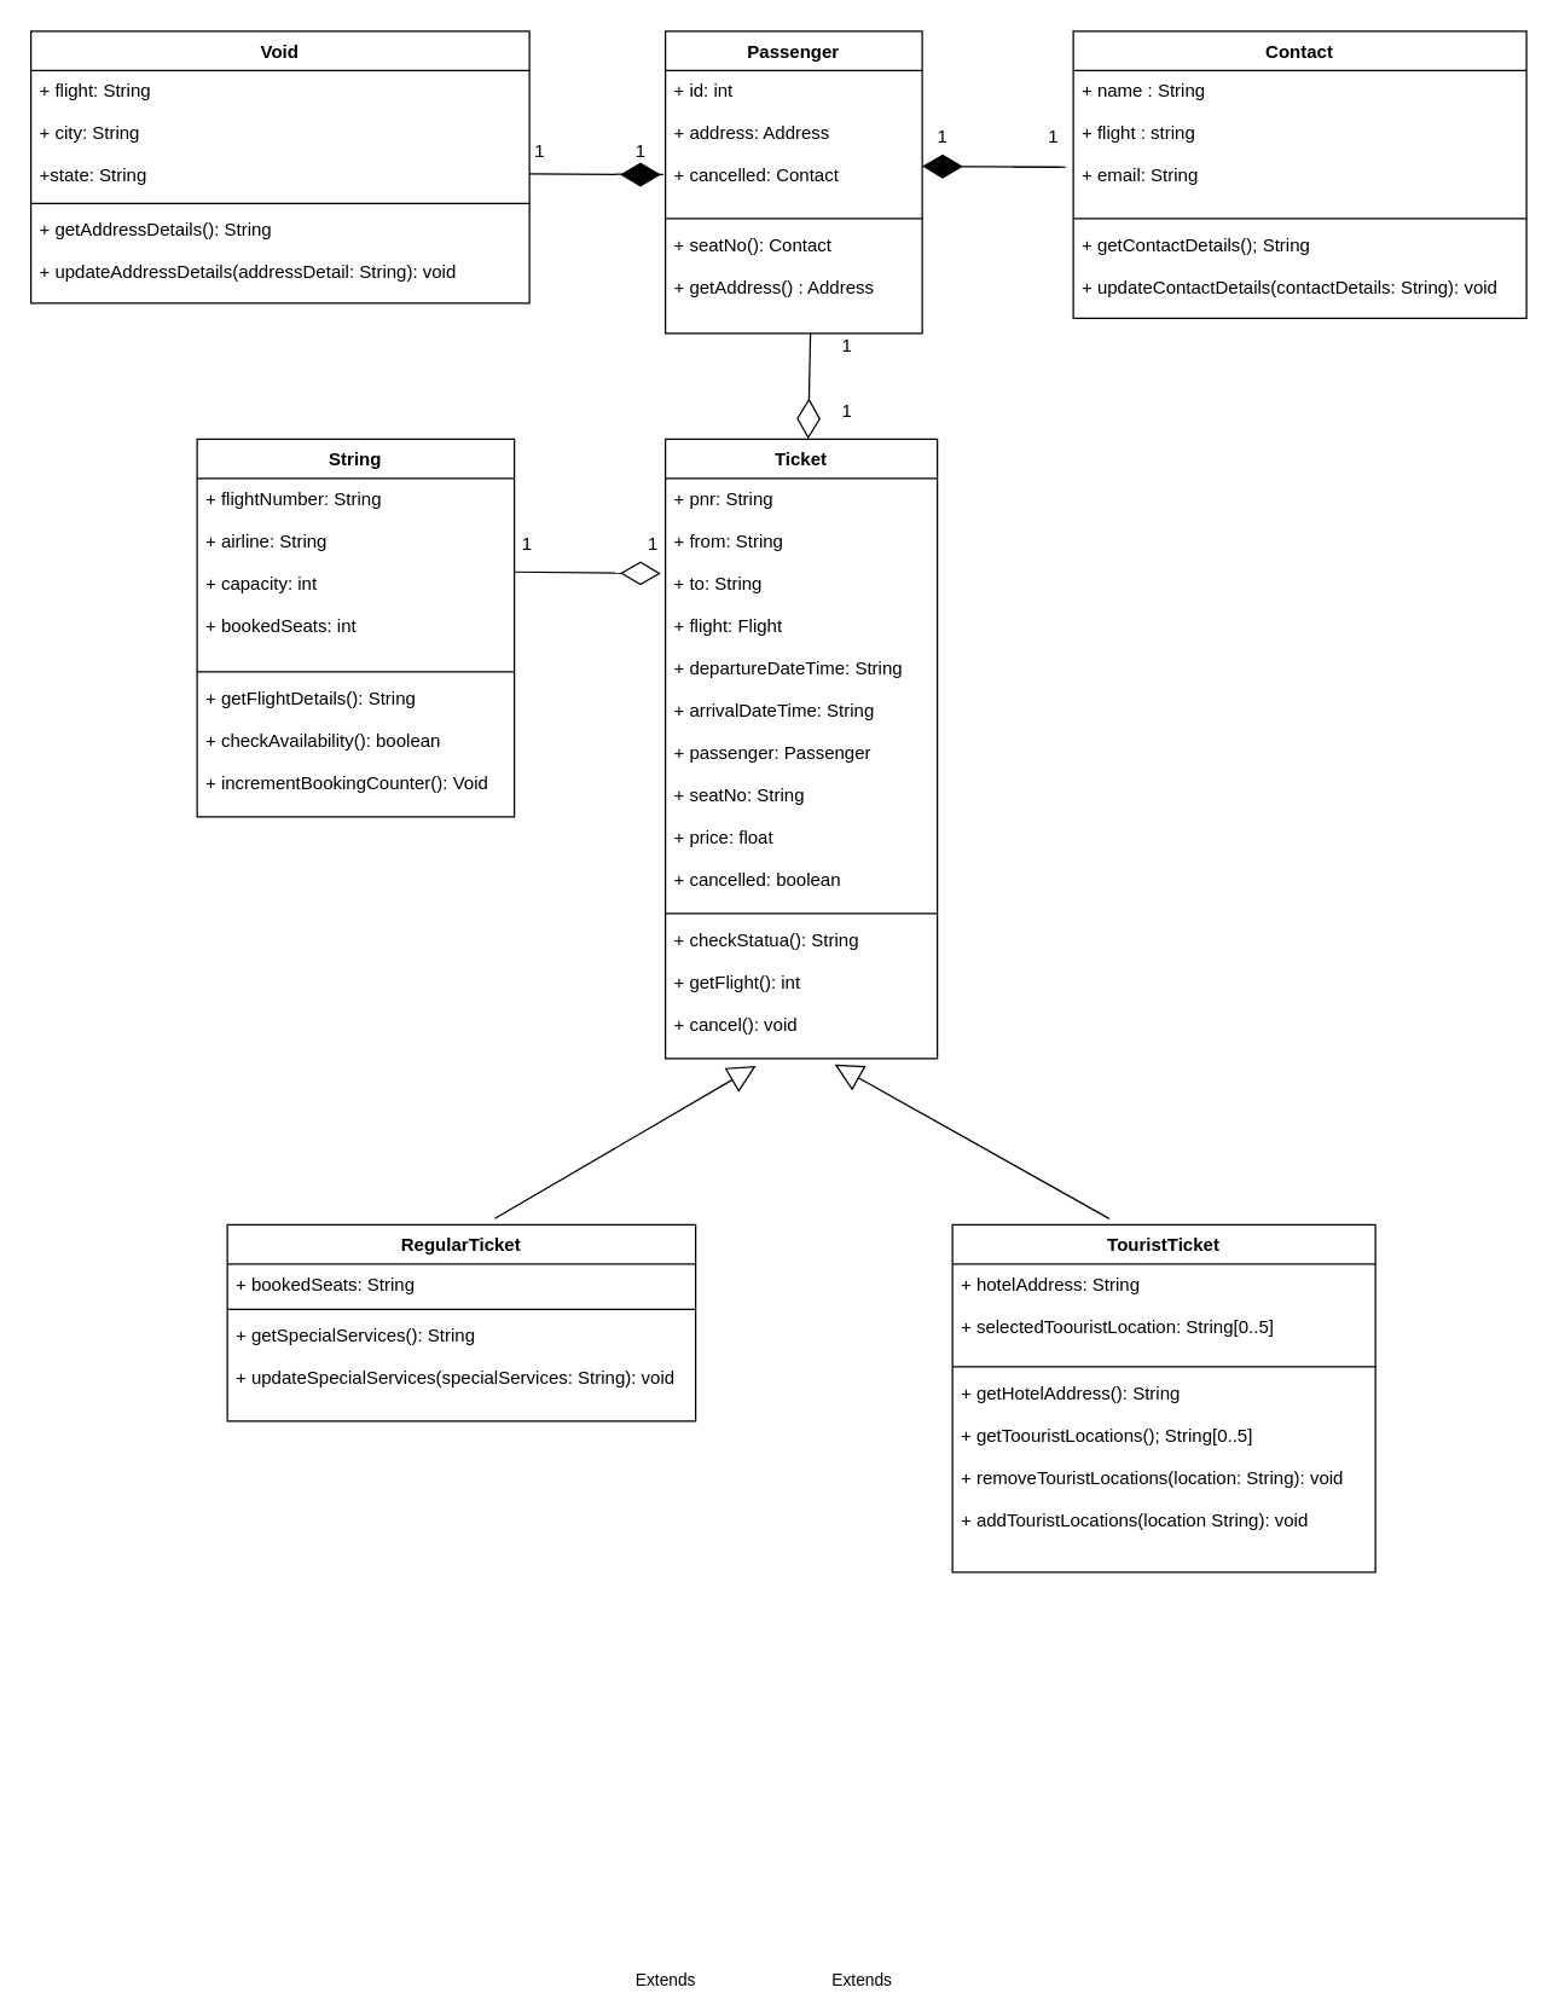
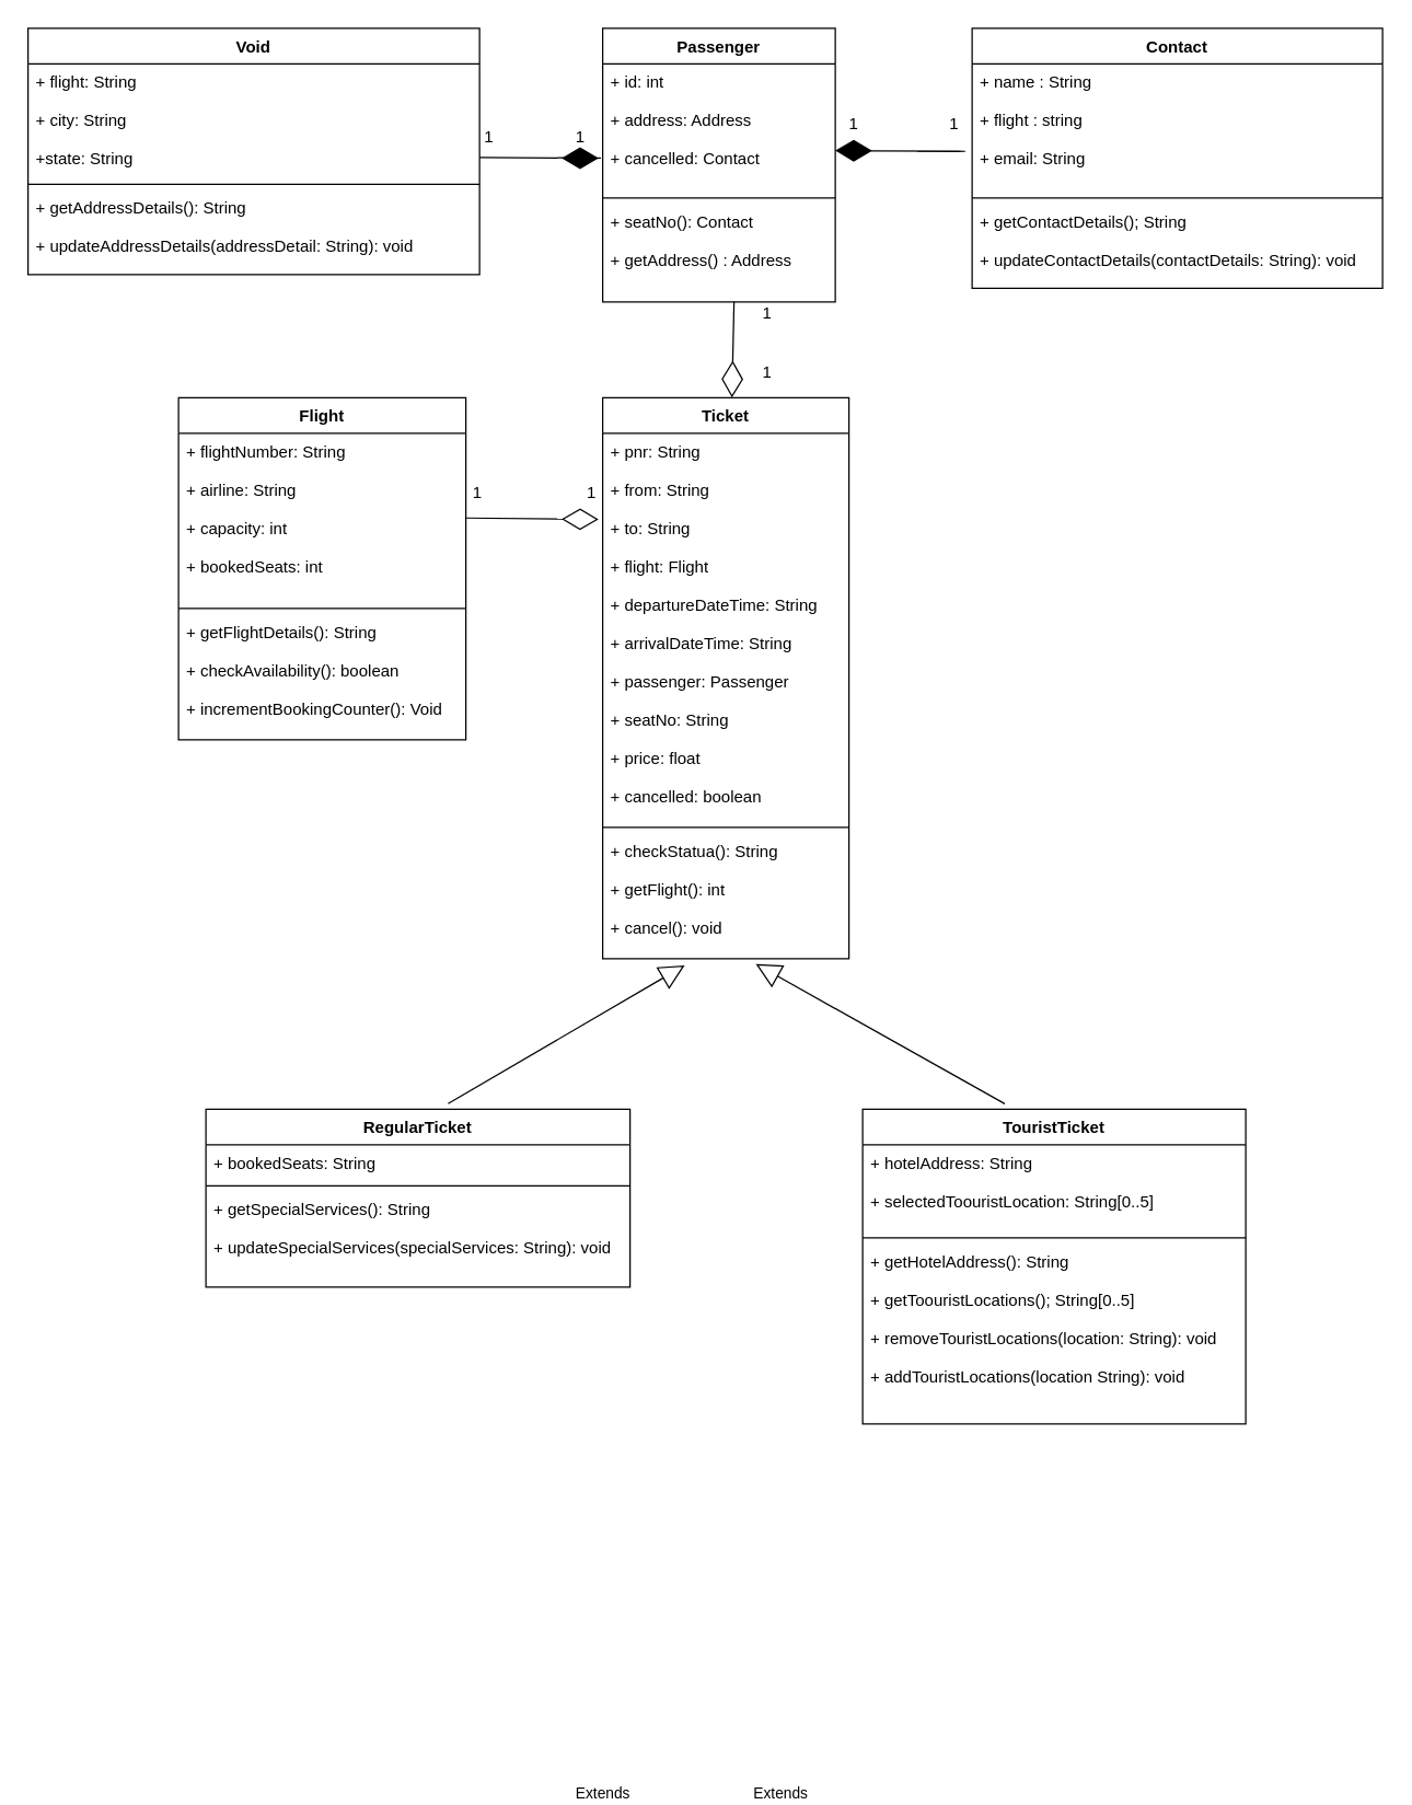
  <mxCell id="0" />
  <mxCell id="1" parent="0" />
  <mxCell id="2" value="Void" style="swimlane;fontStyle=1;align=center;verticalAlign=top;childLayout=stackLayout;horizontal=1;startSize=26;horizontalStack=0;resizeParent=1;resizeParentMax=0;resizeLast=0;collapsible=1;marginBottom=0;" vertex="1" parent="1"><mxGeometry x="20" y="20" width="330" height="180" as="geometry" /></mxCell>
  <mxCell id="3" value="+ flight: String&#10;&#10;+ city: String&#10;&#10;+state: String" style="text;strokeColor=none;fillColor=none;align=left;verticalAlign=top;spacingLeft=4;spacingRight=4;overflow=hidden;rotatable=0;points=[[0,0.5],[1,0.5]];portConstraint=eastwest;" vertex="1" parent="2"><mxGeometry y="26" width="330" height="84" as="geometry" /></mxCell>
  <mxCell id="4" value="" style="line;strokeWidth=1;fillColor=none;align=left;verticalAlign=middle;spacingTop=-1;spacingLeft=3;spacingRight=3;rotatable=0;labelPosition=right;points=[];portConstraint=eastwest;" vertex="1" parent="2"><mxGeometry y="110" width="330" height="8" as="geometry" /></mxCell>
  <mxCell id="5" value="+ getAddressDetails(): String&#10;&#10;+ updateAddressDetails(addressDetail: String): void" style="text;strokeColor=none;fillColor=none;align=left;verticalAlign=top;spacingLeft=4;spacingRight=4;overflow=hidden;rotatable=0;points=[[0,0.5],[1,0.5]];portConstraint=eastwest;" vertex="1" parent="2"><mxGeometry y="118" width="330" height="62" as="geometry" /></mxCell>
  <mxCell id="6" value="Passenger" style="swimlane;fontStyle=1;align=center;verticalAlign=top;childLayout=stackLayout;horizontal=1;startSize=26;horizontalStack=0;resizeParent=1;resizeParentMax=0;resizeLast=0;collapsible=1;marginBottom=0;fontColor=#000000;" vertex="1" parent="1"><mxGeometry x="440" y="20" width="170" height="200" as="geometry" /></mxCell>
  <mxCell id="7" value="+ id: int&#10;&#10;+ address: Address&#10;&#10;+ cancelled: Contact" style="text;strokeColor=none;fillColor=none;align=left;verticalAlign=top;spacingLeft=4;spacingRight=4;overflow=hidden;rotatable=0;points=[[0,0.5],[1,0.5]];portConstraint=eastwest;" vertex="1" parent="6"><mxGeometry y="26" width="170" height="94" as="geometry" /></mxCell>
  <mxCell id="8" value="" style="line;strokeWidth=1;fillColor=none;align=left;verticalAlign=middle;spacingTop=-1;spacingLeft=3;spacingRight=3;rotatable=0;labelPosition=right;points=[];portConstraint=eastwest;" vertex="1" parent="6"><mxGeometry y="120" width="170" height="8" as="geometry" /></mxCell>
  <mxCell id="9" value="+ seatNo(): Contact&#10;&#10;+ getAddress() : Address" style="text;strokeColor=none;fillColor=none;align=left;verticalAlign=top;spacingLeft=4;spacingRight=4;overflow=hidden;rotatable=0;points=[[0,0.5],[1,0.5]];portConstraint=eastwest;" vertex="1" parent="6"><mxGeometry y="128" width="170" height="72" as="geometry" /></mxCell>
  <mxCell id="10" value="Contact" style="swimlane;fontStyle=1;align=center;verticalAlign=top;childLayout=stackLayout;horizontal=1;startSize=26;horizontalStack=0;resizeParent=1;resizeParentMax=0;resizeLast=0;collapsible=1;marginBottom=0;fontColor=#000000;" vertex="1" parent="1"><mxGeometry x="710" y="20" width="300" height="190" as="geometry" /></mxCell>
  <mxCell id="11" value="+ name : String&#10;&#10;+ flight : string&#10;&#10;+ email: String" style="text;strokeColor=none;fillColor=none;align=left;verticalAlign=top;spacingLeft=4;spacingRight=4;overflow=hidden;rotatable=0;points=[[0,0.5],[1,0.5]];portConstraint=eastwest;" vertex="1" parent="10"><mxGeometry y="26" width="300" height="94" as="geometry" /></mxCell>
  <mxCell id="12" value="" style="line;strokeWidth=1;fillColor=none;align=left;verticalAlign=middle;spacingTop=-1;spacingLeft=3;spacingRight=3;rotatable=0;labelPosition=right;points=[];portConstraint=eastwest;" vertex="1" parent="10"><mxGeometry y="120" width="300" height="8" as="geometry" /></mxCell>
  <mxCell id="13" value="+ getContactDetails(); String&#10;&#10;+ updateContactDetails(contactDetails: String): void" style="text;strokeColor=none;fillColor=none;align=left;verticalAlign=top;spacingLeft=4;spacingRight=4;overflow=hidden;rotatable=0;points=[[0,0.5],[1,0.5]];portConstraint=eastwest;" vertex="1" parent="10"><mxGeometry y="128" width="300" height="62" as="geometry" /></mxCell>
  <mxCell id="14" value="" style="endArrow=diamondThin;endFill=1;endSize=24;html=1;fontColor=#000000;exitX=1;exitY=0.815;exitDx=0;exitDy=0;exitPerimeter=0;" edge="1" parent="1" source="3"><mxGeometry width="160" relative="1" as="geometry"><mxPoint x="360" y="114.5" as="sourcePoint" /><mxPoint x="410" y="115" as="targetPoint" /><Array as="points"><mxPoint x="440" y="115" /></Array></mxGeometry></mxCell>
  <mxCell id="15" value="" style="endArrow=diamondThin;endFill=1;endSize=24;html=1;fontColor=#000000;exitX=1;exitY=0.815;exitDx=0;exitDy=0;exitPerimeter=0;" edge="1" parent="1"><mxGeometry width="160" relative="1" as="geometry"><mxPoint x="670" y="110.04" as="sourcePoint" /><mxPoint x="610" y="109.5" as="targetPoint" /><Array as="points"><mxPoint x="710" y="110" /></Array></mxGeometry></mxCell>
  <mxCell id="16" value="Ticket" style="swimlane;fontStyle=1;align=center;verticalAlign=top;childLayout=stackLayout;horizontal=1;startSize=26;horizontalStack=0;resizeParent=1;resizeParentMax=0;resizeLast=0;collapsible=1;marginBottom=0;fontColor=#000000;" vertex="1" parent="1"><mxGeometry x="440" y="290" width="180" height="410" as="geometry" /></mxCell>
  <mxCell id="17" value="+ pnr: String&#10;&#10;+ from: String&#10;&#10;+ to: String&#10;&#10;+ flight: Flight&#10;&#10;+ departureDateTime: String&#10;&#10;+ arrivalDateTime: String&#10;&#10;+ passenger: Passenger&#10;&#10;+ seatNo: String&#10;&#10;+ price: float&#10;&#10;+ cancelled: boolean&#10;&#10;&#10;&#10;&#10;" style="text;strokeColor=none;fillColor=none;align=left;verticalAlign=top;spacingLeft=4;spacingRight=4;overflow=hidden;rotatable=0;points=[[0,0.5],[1,0.5]];portConstraint=eastwest;" vertex="1" parent="16"><mxGeometry y="26" width="180" height="284" as="geometry" /></mxCell>
  <mxCell id="18" value="" style="line;strokeWidth=1;fillColor=none;align=left;verticalAlign=middle;spacingTop=-1;spacingLeft=3;spacingRight=3;rotatable=0;labelPosition=right;points=[];portConstraint=eastwest;" vertex="1" parent="16"><mxGeometry y="310" width="180" height="8" as="geometry" /></mxCell>
  <mxCell id="19" value="+ checkStatua(): String&#10;&#10;+ getFlight(): int&#10;&#10;+ cancel(): void" style="text;strokeColor=none;fillColor=none;align=left;verticalAlign=top;spacingLeft=4;spacingRight=4;overflow=hidden;rotatable=0;points=[[0,0.5],[1,0.5]];portConstraint=eastwest;" vertex="1" parent="16"><mxGeometry y="318" width="180" height="92" as="geometry" /></mxCell>
- <mxCell id="20" value="String" style="swimlane;fontStyle=1;align=center;verticalAlign=top;childLayout=stackLayout;horizontal=1;startSize=26;horizontalStack=0;resizeParent=1;resizeParentMax=0;resizeLast=0;collapsible=1;marginBottom=0;fontColor=#000000;" vertex="1" parent="1"><mxGeometry x="130" y="290" width="210" height="250" as="geometry" /></mxCell>
+ <mxCell id="20" value="Flight" style="swimlane;fontStyle=1;align=center;verticalAlign=top;childLayout=stackLayout;horizontal=1;startSize=26;horizontalStack=0;resizeParent=1;resizeParentMax=0;resizeLast=0;collapsible=1;marginBottom=0;fontColor=#000000;" vertex="1" parent="1"><mxGeometry x="130" y="290" width="210" height="250" as="geometry" /></mxCell>
  <mxCell id="21" value="+ flightNumber: String&#10;&#10;+ airline: String&#10;&#10;+ capacity: int&#10;&#10;+ bookedSeats: int" style="text;strokeColor=none;fillColor=none;align=left;verticalAlign=top;spacingLeft=4;spacingRight=4;overflow=hidden;rotatable=0;points=[[0,0.5],[1,0.5]];portConstraint=eastwest;" vertex="1" parent="20"><mxGeometry y="26" width="210" height="124" as="geometry" /></mxCell>
  <mxCell id="22" value="" style="line;strokeWidth=1;fillColor=none;align=left;verticalAlign=middle;spacingTop=-1;spacingLeft=3;spacingRight=3;rotatable=0;labelPosition=right;points=[];portConstraint=eastwest;" vertex="1" parent="20"><mxGeometry y="150" width="210" height="8" as="geometry" /></mxCell>
  <mxCell id="23" value="+ getFlightDetails(): String&#10;&#10;+ checkAvailability(): boolean&#10;&#10;+ incrementBookingCounter(): Void" style="text;strokeColor=none;fillColor=none;align=left;verticalAlign=top;spacingLeft=4;spacingRight=4;overflow=hidden;rotatable=0;points=[[0,0.5],[1,0.5]];portConstraint=eastwest;" vertex="1" parent="20"><mxGeometry y="158" width="210" height="92" as="geometry" /></mxCell>
  <mxCell id="24" value="" style="endArrow=diamondThin;endFill=0;endSize=24;html=1;exitX=1;exitY=0.5;exitDx=0;exitDy=0;entryX=-0.017;entryY=0.222;entryDx=0;entryDy=0;entryPerimeter=0;" edge="1" parent="1" source="21" target="17"><mxGeometry width="160" relative="1" as="geometry"><mxPoint x="310" y="380" as="sourcePoint" /><mxPoint x="470" y="380" as="targetPoint" /></mxGeometry></mxCell>
  <mxCell id="25" value="" style="endArrow=diamondThin;endFill=0;endSize=24;html=1;" edge="1" parent="1" target="16"><mxGeometry width="160" relative="1" as="geometry"><mxPoint x="536" y="220" as="sourcePoint" /><mxPoint x="600" y="330" as="targetPoint" /><Array as="points" /></mxGeometry></mxCell>
  <mxCell id="26" value="RegularTicket" style="swimlane;fontStyle=1;align=center;verticalAlign=top;childLayout=stackLayout;horizontal=1;startSize=26;horizontalStack=0;resizeParent=1;resizeParentMax=0;resizeLast=0;collapsible=1;marginBottom=0;fontColor=#000000;" vertex="1" parent="1"><mxGeometry x="150" y="810" width="310" height="130" as="geometry" /></mxCell>
  <mxCell id="27" value="+ bookedSeats: String" style="text;strokeColor=none;fillColor=none;align=left;verticalAlign=top;spacingLeft=4;spacingRight=4;overflow=hidden;rotatable=0;points=[[0,0.5],[1,0.5]];portConstraint=eastwest;" vertex="1" parent="26"><mxGeometry y="26" width="310" height="26" as="geometry" /></mxCell>
  <mxCell id="28" value="" style="line;strokeWidth=1;fillColor=none;align=left;verticalAlign=middle;spacingTop=-1;spacingLeft=3;spacingRight=3;rotatable=0;labelPosition=right;points=[];portConstraint=eastwest;" vertex="1" parent="26"><mxGeometry y="52" width="310" height="8" as="geometry" /></mxCell>
  <mxCell id="29" value="+ getSpecialServices(): String&#10;&#10;+ updateSpecialServices(specialServices: String): void" style="text;strokeColor=none;fillColor=none;align=left;verticalAlign=top;spacingLeft=4;spacingRight=4;overflow=hidden;rotatable=0;points=[[0,0.5],[1,0.5]];portConstraint=eastwest;" vertex="1" parent="26"><mxGeometry y="60" width="310" height="70" as="geometry" /></mxCell>
  <mxCell id="30" value="TouristTicket" style="swimlane;fontStyle=1;align=center;verticalAlign=top;childLayout=stackLayout;horizontal=1;startSize=26;horizontalStack=0;resizeParent=1;resizeParentMax=0;resizeLast=0;collapsible=1;marginBottom=0;fontColor=#000000;" vertex="1" parent="1"><mxGeometry x="630" y="810" width="280" height="230" as="geometry" /></mxCell>
  <mxCell id="31" value="+ hotelAddress: String&#10;&#10;+ selectedToouristLocation: String[0..5]" style="text;strokeColor=none;fillColor=none;align=left;verticalAlign=top;spacingLeft=4;spacingRight=4;overflow=hidden;rotatable=0;points=[[0,0.5],[1,0.5]];portConstraint=eastwest;" vertex="1" parent="30"><mxGeometry y="26" width="280" height="64" as="geometry" /></mxCell>
  <mxCell id="32" value="" style="line;strokeWidth=1;fillColor=none;align=left;verticalAlign=middle;spacingTop=-1;spacingLeft=3;spacingRight=3;rotatable=0;labelPosition=right;points=[];portConstraint=eastwest;" vertex="1" parent="30"><mxGeometry y="90" width="280" height="8" as="geometry" /></mxCell>
  <mxCell id="33" value="+ getHotelAddress(): String&#10;&#10;+ getToouristLocations(); String[0..5]&#10;&#10;+ removeTouristLocations(location: String): void&#10;&#10;+ addTouristLocations(location String): void" style="text;strokeColor=none;fillColor=none;align=left;verticalAlign=top;spacingLeft=4;spacingRight=4;overflow=hidden;rotatable=0;points=[[0,0.5],[1,0.5]];portConstraint=eastwest;" vertex="1" parent="30"><mxGeometry y="98" width="280" height="132" as="geometry" /></mxCell>
  <mxCell id="34" value="Extends" style="endArrow=block;endSize=16;endFill=0;html=1;entryX=0.333;entryY=1.054;entryDx=0;entryDy=0;entryPerimeter=0;exitX=0.571;exitY=-0.031;exitDx=0;exitDy=0;exitPerimeter=0;" edge="1" parent="1" source="26" target="19"><mxGeometry x="-1" y="-517" width="160" relative="1" as="geometry"><mxPoint x="360" y="770" as="sourcePoint" /><mxPoint x="520" y="770" as="targetPoint" /><mxPoint x="-148" y="58" as="offset" /></mxGeometry></mxCell>
  <mxCell id="35" value="Extends" style="endArrow=block;endSize=16;endFill=0;html=1;entryX=0.622;entryY=1.043;entryDx=0;entryDy=0;entryPerimeter=0;exitX=0.371;exitY=-0.017;exitDx=0;exitDy=0;exitPerimeter=0;" edge="1" parent="1" source="30" target="19"><mxGeometry x="-1" y="530" width="160" relative="1" as="geometry"><mxPoint x="710" y="770" as="sourcePoint" /><mxPoint x="550" y="770" as="targetPoint" /><mxPoint x="96" y="42" as="offset" /></mxGeometry></mxCell>
  <mxCell id="36" value="1&amp;nbsp; &amp;nbsp; &amp;nbsp; &amp;nbsp; &amp;nbsp; &amp;nbsp; &amp;nbsp; &amp;nbsp; &amp;nbsp; 1" style="text;html=1;resizable=0;autosize=1;align=center;verticalAlign=middle;points=[];fillColor=none;strokeColor=none;rounded=0;fontColor=#000000;" vertex="1" parent="1"><mxGeometry x="345" y="90" width="90" height="20" as="geometry" /></mxCell>
  <mxCell id="37" value="1&amp;nbsp; &amp;nbsp; &amp;nbsp; &amp;nbsp; &amp;nbsp; &amp;nbsp; &amp;nbsp; &amp;nbsp; &amp;nbsp; &amp;nbsp; 1" style="text;html=1;resizable=0;autosize=1;align=center;verticalAlign=middle;points=[];fillColor=none;strokeColor=none;rounded=0;fontColor=#000000;" vertex="1" parent="1"><mxGeometry x="610" y="80" width="100" height="20" as="geometry" /></mxCell>
  <mxCell id="38" value="1&amp;nbsp; &amp;nbsp; &amp;nbsp; &amp;nbsp; &amp;nbsp; &amp;nbsp; &amp;nbsp; &amp;nbsp; &amp;nbsp; &amp;nbsp; &amp;nbsp; &amp;nbsp;1" style="text;html=1;resizable=0;autosize=1;align=center;verticalAlign=middle;points=[];fillColor=none;strokeColor=none;rounded=0;fontColor=#000000;" vertex="1" parent="1"><mxGeometry x="335" y="350" width="110" height="20" as="geometry" /></mxCell>
  <mxCell id="39" value="1&lt;br&gt;&lt;br&gt;&lt;br&gt;1" style="text;html=1;resizable=0;autosize=1;align=center;verticalAlign=middle;points=[];fillColor=none;strokeColor=none;rounded=0;fontColor=#000000;rotation=0;" vertex="1" parent="1"><mxGeometry x="550" y="220" width="20" height="60" as="geometry" /></mxCell>
